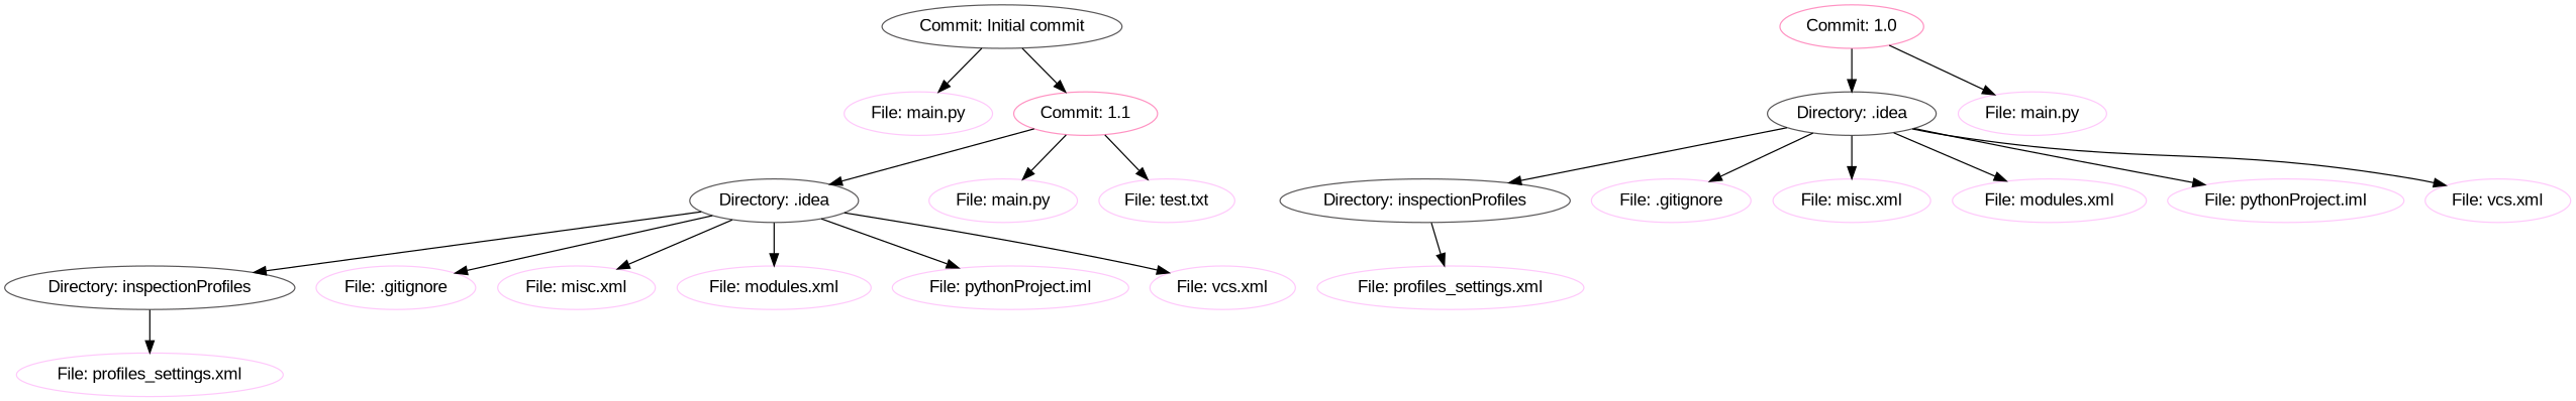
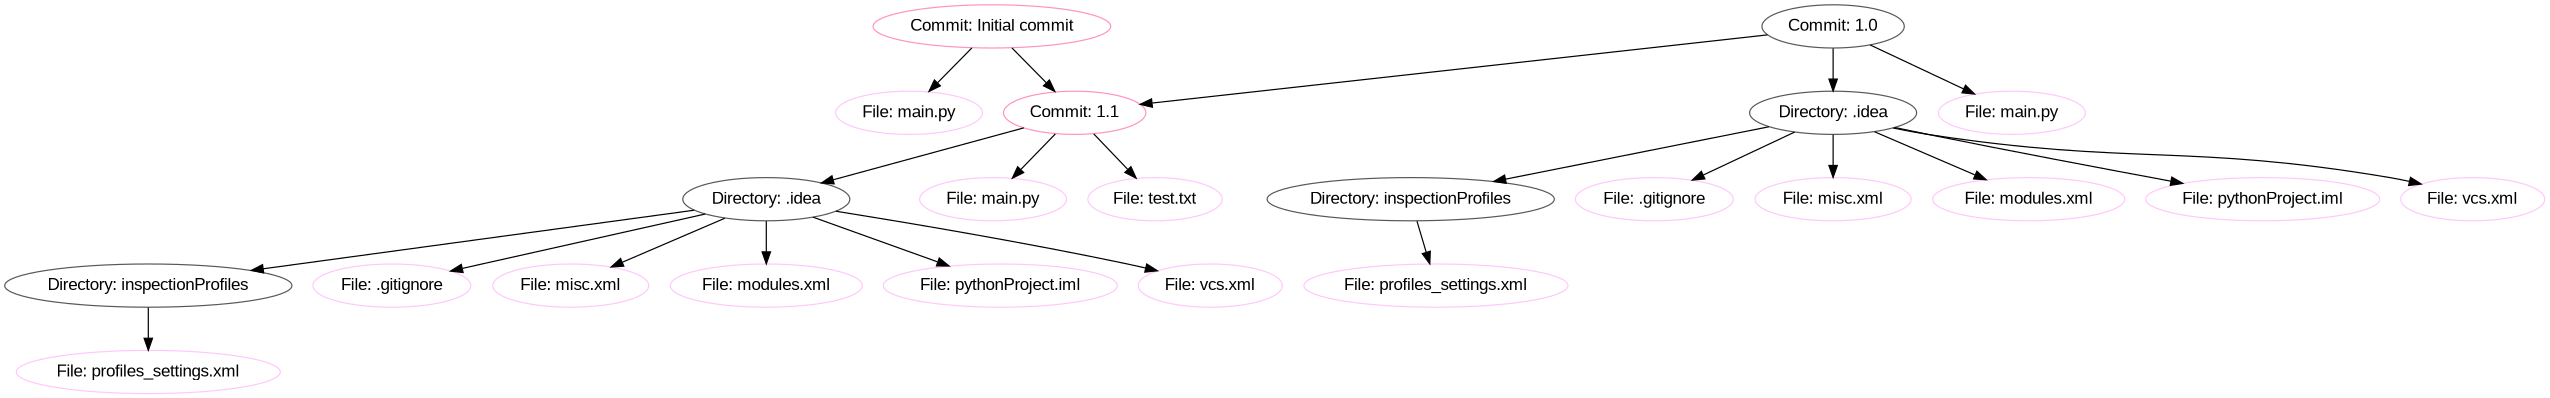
  digraph {
    fontname="Liberation Sans"
    node [color="#FFC8FB" fontname="Liberation Sans"]
    edge [fontname="Liberation Sans"]
-   n1 [color="#595758" label="Commit: Initial commit"]
+   n1 [color="#ff92c2" label="Commit: Initial commit"]
    n2 [label="File: main.py"]
    n3 [color="#ff92c2" label="Commit: 1.1"]
-   n4 [color="#ff92c2" label="Commit: 1.0"]
+   n4 [color="#595758" label="Commit: 1.0"]
    n5 [color="#595758" label="Directory: .idea"]
    n6 [label="File: main.py"]
    n7 [color="#595758" label="Directory: inspectionProfiles"]
    n8 [label="File: .gitignore"]
    n9 [label="File: misc.xml"]
    n10 [label="File: modules.xml"]
    n11 [label="File: pythonProject.iml"]
    n12 [label="File: vcs.xml"]
    n13 [color="#595758" label="Directory: .idea"]
    n14 [label="File: main.py"]
    n15 [label="File: test.txt"]
    n16 [label="File: profiles_settings.xml"]
    n17 [color="#595758" label="Directory: inspectionProfiles"]
    n18 [label="File: .gitignore"]
    n19 [label="File: misc.xml"]
    n20 [label="File: modules.xml"]
    n21 [label="File: pythonProject.iml"]
    n22 [label="File: vcs.xml"]
    n23 [label="File: profiles_settings.xml"]
    n1 -> n2
    n1 -> n3
    n3 -> n13
    n3 -> n14
    n3 -> n15
+   n4 -> n3
    n4 -> n5
    n4 -> n6
    n5 -> n7
    n5 -> n8
    n5 -> n9
    n5 -> n10
    n5 -> n11
    n5 -> n12
    n7 -> n16
    n13 -> n17
    n13 -> n18
    n13 -> n19
    n13 -> n20
    n13 -> n21
    n13 -> n22
    n17 -> n23
  }
